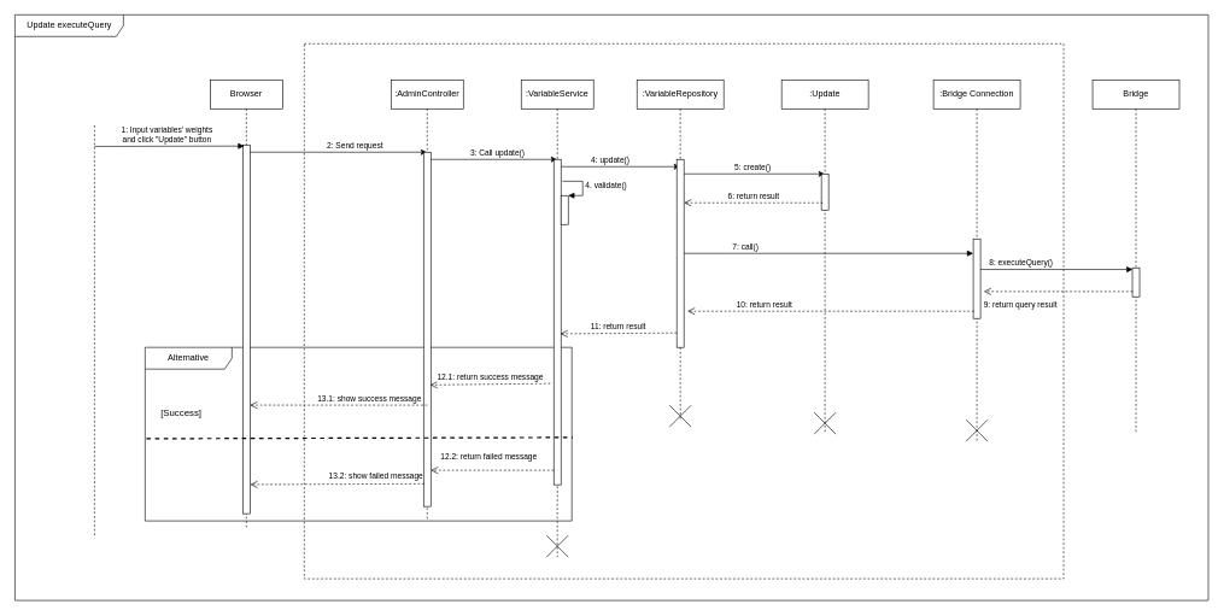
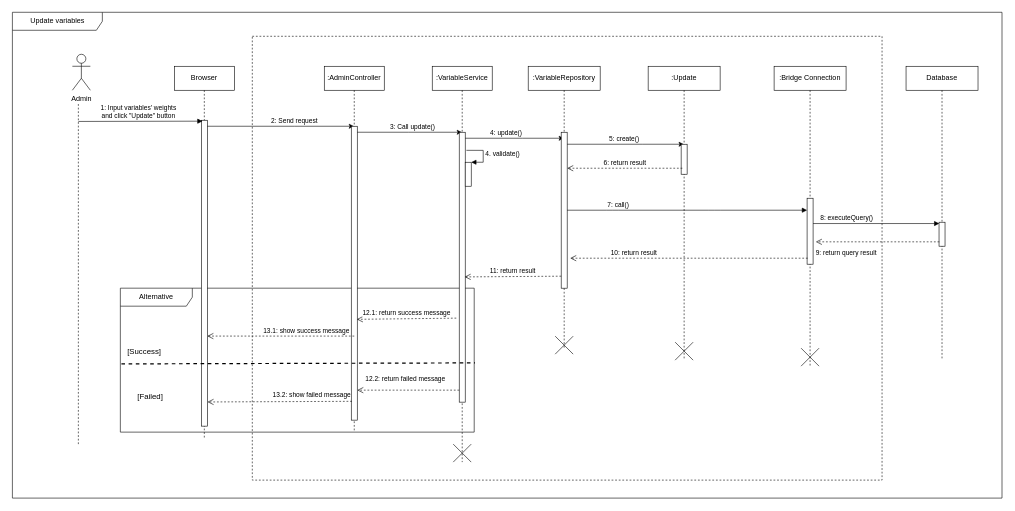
  <mxCell id="0" />
  <mxCell id="1" parent="0" />
- <mxCell id="2" value="Update executeQuery" style="shape=umlFrame;html=1;width=150" parent="1" vertex="1"><mxGeometry x="20" y="20" width="1650" height="810" as="geometry" /></mxCell>
+ <mxCell id="2" value="Update variables" style="shape=umlFrame;html=1;width=150" parent="1" vertex="1"><mxGeometry x="20" y="20" width="1650" height="810" as="geometry" /></mxCell>
  <mxCell id="3" value="" style="rounded=0;whiteSpace=wrap;html=1;shadow=0;glass=0;sketch=0;strokeWidth=1;gradientColor=none;fillColor=none;dashed=1;" parent="1" vertex="1"><mxGeometry x="420" y="60" width="1050" height="740" as="geometry" /></mxCell>
  <mxCell id="4" value="Alternative" style="shape=umlFrame;whiteSpace=wrap;html=1;width=120" parent="1" vertex="1"><mxGeometry x="200" y="480" width="590" height="240" as="geometry" /></mxCell>
  <mxCell id="5" value="" style="rounded=0;orthogonalLoop=1;jettySize=auto;html=1;" parent="1" source="7" target="12" edge="1"><mxGeometry relative="1" as="geometry"><Array as="points"><mxPoint x="490" y="210" /></Array></mxGeometry></mxCell>
  <mxCell id="6" value="2: Send request" style="edgeLabel;html=1;align=center;verticalAlign=middle;resizable=0;points=[];" parent="5" vertex="1" connectable="0"><mxGeometry x="0.185" y="1" relative="1" as="geometry"><mxPoint x="2" y="-9" as="offset" /></mxGeometry></mxCell>
  <mxCell id="7" value="Browser" style="shape=umlLifeline;perimeter=lifelinePerimeter;whiteSpace=wrap;html=1;container=1;collapsible=0;recursiveResize=0;outlineConnect=0;" parent="1" vertex="1"><mxGeometry x="290" y="110" width="100" height="620" as="geometry" /></mxCell>
  <mxCell id="8" value="" style="html=1;points=[];perimeter=orthogonalPerimeter;" parent="7" vertex="1"><mxGeometry x="45" y="90" width="10" height="510" as="geometry" /></mxCell>
  <mxCell id="9" value="1: Input variables' weights&lt;br&gt;and click &quot;Update&quot; button" style="verticalAlign=bottom;endArrow=block;entryX=0.2;entryY=0.003;entryDx=0;entryDy=0;entryPerimeter=0;align=center;html=1;labelPosition=center;verticalLabelPosition=top;width=50;jumpStyle=sharp;" parent="1" target="8" edge="1"><mxGeometry x="-0.034" width="80" relative="1" as="geometry"><mxPoint x="130" y="202" as="sourcePoint" /><mxPoint x="430" y="222" as="targetPoint" /><mxPoint as="offset" /></mxGeometry></mxCell>
  <mxCell id="10" value="" style="edgeStyle=none;rounded=0;orthogonalLoop=1;jettySize=auto;html=1;" parent="1" source="12" target="16" edge="1"><mxGeometry relative="1" as="geometry"><Array as="points"><mxPoint x="680" y="220" /></Array></mxGeometry></mxCell>
  <mxCell id="11" value="3: Call update()" style="edgeLabel;html=1;align=center;verticalAlign=middle;resizable=0;points=[];" parent="10" vertex="1" connectable="0"><mxGeometry x="-0.267" y="1" relative="1" as="geometry"><mxPoint x="31.26" y="-9" as="offset" /></mxGeometry></mxCell>
  <mxCell id="12" value=":AdminController" style="shape=umlLifeline;perimeter=lifelinePerimeter;whiteSpace=wrap;html=1;container=1;collapsible=0;recursiveResize=0;outlineConnect=0;" parent="1" vertex="1"><mxGeometry x="540" y="110" width="100" height="610" as="geometry" /></mxCell>
  <mxCell id="13" value="" style="html=1;points=[];perimeter=orthogonalPerimeter;" parent="12" vertex="1"><mxGeometry x="45" y="100" width="10" height="490" as="geometry" /></mxCell>
  <mxCell id="14" value="" style="edgeStyle=none;rounded=0;orthogonalLoop=1;jettySize=auto;html=1;" parent="1" source="16" target="23" edge="1"><mxGeometry relative="1" as="geometry"><Array as="points"><mxPoint x="870" y="230" /></Array></mxGeometry></mxCell>
  <mxCell id="15" value="4: update()" style="edgeLabel;html=1;align=center;verticalAlign=middle;resizable=0;points=[];" parent="14" vertex="1" connectable="0"><mxGeometry x="-0.147" y="1" relative="1" as="geometry"><mxPoint y="-9" as="offset" /></mxGeometry></mxCell>
  <mxCell id="16" value=":VariableService" style="shape=umlLifeline;perimeter=lifelinePerimeter;whiteSpace=wrap;html=1;container=1;collapsible=0;recursiveResize=0;outlineConnect=0;" parent="1" vertex="1"><mxGeometry x="720" y="110" width="100" height="660" as="geometry" /></mxCell>
  <mxCell id="17" value="" style="html=1;points=[];perimeter=orthogonalPerimeter;" parent="16" vertex="1"><mxGeometry x="45" y="110" width="10" height="450" as="geometry" /></mxCell>
  <mxCell id="18" value="" style="shape=umlDestroy;whiteSpace=wrap;html=1;strokeWidth=1;rounded=0;shadow=0;glass=0;sketch=0;fillColor=#ffffff;gradientColor=none;" parent="16" vertex="1"><mxGeometry x="35" y="630" width="30" height="30" as="geometry" /></mxCell>
  <mxCell id="19" value="" style="html=1;points=[];perimeter=orthogonalPerimeter;" vertex="1" parent="16"><mxGeometry x="55" y="160" width="10" height="40" as="geometry" /></mxCell>
  <mxCell id="20" value="4. validate()" style="edgeStyle=orthogonalEdgeStyle;html=1;align=left;spacingLeft=2;endArrow=block;rounded=0;entryX=1;entryY=0;exitX=1.2;exitY=0.067;exitDx=0;exitDy=0;exitPerimeter=0;" edge="1" target="19" parent="16" source="17"><mxGeometry relative="1" as="geometry"><mxPoint x="60" y="140" as="sourcePoint" /><Array as="points"><mxPoint x="85" y="140" /><mxPoint x="85" y="160" /></Array></mxGeometry></mxCell>
  <mxCell id="21" value="" style="edgeStyle=none;rounded=0;orthogonalLoop=1;jettySize=auto;html=1;" parent="1" source="23" target="25" edge="1"><mxGeometry relative="1" as="geometry"><Array as="points"><mxPoint x="1070" y="240" /></Array></mxGeometry></mxCell>
  <mxCell id="22" value="5: create()" style="edgeLabel;html=1;align=center;verticalAlign=middle;resizable=0;points=[];" parent="21" vertex="1" connectable="0"><mxGeometry x="0.002" y="3" relative="1" as="geometry"><mxPoint y="-7" as="offset" /></mxGeometry></mxCell>
  <mxCell id="23" value=":VariableRepository" style="shape=umlLifeline;perimeter=lifelinePerimeter;whiteSpace=wrap;html=1;container=1;collapsible=0;recursiveResize=0;outlineConnect=0;" parent="1" vertex="1"><mxGeometry x="880" y="110" width="120" height="470" as="geometry" /></mxCell>
  <mxCell id="24" value="" style="html=1;points=[];perimeter=orthogonalPerimeter;" parent="23" vertex="1"><mxGeometry x="55" y="110" width="10" height="260" as="geometry" /></mxCell>
  <mxCell id="25" value=":Update" style="shape=umlLifeline;perimeter=lifelinePerimeter;whiteSpace=wrap;html=1;container=1;collapsible=0;recursiveResize=0;outlineConnect=0;" parent="1" vertex="1"><mxGeometry x="1080" y="110" width="120" height="490" as="geometry" /></mxCell>
  <mxCell id="26" value="" style="html=1;points=[];perimeter=orthogonalPerimeter;" parent="25" vertex="1"><mxGeometry x="55" y="130" width="10" height="50" as="geometry" /></mxCell>
  <mxCell id="27" value="" style="shape=umlDestroy;whiteSpace=wrap;html=1;strokeWidth=1;rounded=0;shadow=0;glass=0;sketch=0;fillColor=#ffffff;gradientColor=none;" parent="25" vertex="1"><mxGeometry x="45" y="460" width="30" height="30" as="geometry" /></mxCell>
  <mxCell id="28" value="6: return result" style="html=1;verticalAlign=bottom;endArrow=open;dashed=1;endSize=8;exitX=0.2;exitY=0.8;exitDx=0;exitDy=0;exitPerimeter=0;" parent="1" source="26" target="24" edge="1"><mxGeometry relative="1" as="geometry"><mxPoint x="1040" y="260" as="sourcePoint" /><mxPoint x="960" y="260" as="targetPoint" /><Array as="points"><mxPoint x="1050" y="280" /></Array></mxGeometry></mxCell>
  <mxCell id="29" value=":Bridge Connection" style="shape=umlLifeline;perimeter=lifelinePerimeter;whiteSpace=wrap;html=1;container=1;collapsible=0;recursiveResize=0;outlineConnect=0;" parent="1" vertex="1"><mxGeometry x="1290" y="110" width="120" height="500" as="geometry" /></mxCell>
  <mxCell id="30" value="" style="html=1;points=[];perimeter=orthogonalPerimeter;" parent="29" vertex="1"><mxGeometry x="55" y="220" width="10" height="110" as="geometry" /></mxCell>
  <mxCell id="31" value="" style="shape=umlDestroy;whiteSpace=wrap;html=1;strokeWidth=1;rounded=0;shadow=0;glass=0;sketch=0;fillColor=#ffffff;gradientColor=none;" parent="29" vertex="1"><mxGeometry x="45" y="470" width="30" height="30" as="geometry" /></mxCell>
  <mxCell id="32" value="7: call()" style="html=1;verticalAlign=bottom;endArrow=block;" parent="1" source="24" target="30" edge="1"><mxGeometry x="-0.575" width="80" relative="1" as="geometry"><mxPoint x="1010" y="370" as="sourcePoint" /><mxPoint x="1090" y="370" as="targetPoint" /><Array as="points"><mxPoint x="1020" y="350" /><mxPoint x="1190" y="350" /></Array><mxPoint as="offset" /></mxGeometry></mxCell>
- <mxCell id="33" value="Bridge" style="shape=umlLifeline;perimeter=lifelinePerimeter;whiteSpace=wrap;html=1;container=1;collapsible=0;recursiveResize=0;outlineConnect=0;" parent="1" vertex="1"><mxGeometry x="1510" y="110" width="120" height="490" as="geometry" /></mxCell>
+ <mxCell id="33" value="Database" style="shape=umlLifeline;perimeter=lifelinePerimeter;whiteSpace=wrap;html=1;container=1;collapsible=0;recursiveResize=0;outlineConnect=0;" parent="1" vertex="1"><mxGeometry x="1510" y="110" width="120" height="490" as="geometry" /></mxCell>
  <mxCell id="34" value="" style="html=1;points=[];perimeter=orthogonalPerimeter;" parent="33" vertex="1"><mxGeometry x="55" y="260" width="10" height="40" as="geometry" /></mxCell>
  <mxCell id="35" value="8: executeQuery()" style="html=1;verticalAlign=bottom;endArrow=block;entryX=0.047;entryY=0.055;entryDx=0;entryDy=0;entryPerimeter=0;" parent="1" source="30" target="34" edge="1"><mxGeometry x="-0.477" width="80" relative="1" as="geometry"><mxPoint x="1280" y="320" as="sourcePoint" /><mxPoint x="1360" y="320" as="targetPoint" /><mxPoint x="1" as="offset" /></mxGeometry></mxCell>
  <mxCell id="36" value="9: return query result" style="html=1;verticalAlign=bottom;endArrow=open;dashed=1;endSize=8;entryX=1.459;entryY=0.661;entryDx=0;entryDy=0;entryPerimeter=0;exitX=0.047;exitY=0.818;exitDx=0;exitDy=0;exitPerimeter=0;" parent="1" source="34" target="30" edge="1"><mxGeometry x="0.51" y="27" relative="1" as="geometry"><mxPoint x="1540" y="416" as="sourcePoint" /><mxPoint x="1300" y="320" as="targetPoint" /><mxPoint as="offset" /></mxGeometry></mxCell>
  <mxCell id="37" value="10: return result" style="html=1;verticalAlign=bottom;endArrow=open;dashed=1;endSize=8;exitX=0.1;exitY=0.909;exitDx=0;exitDy=0;exitPerimeter=0;" parent="1" source="30" edge="1"><mxGeometry x="0.463" relative="1" as="geometry"><mxPoint x="1200" y="390" as="sourcePoint" /><mxPoint x="950" y="430" as="targetPoint" /><Array as="points" /><mxPoint as="offset" /></mxGeometry></mxCell>
  <mxCell id="38" value="11: return result" style="html=1;verticalAlign=bottom;endArrow=open;dashed=1;endSize=8;entryX=0.9;entryY=0.536;entryDx=0;entryDy=0;entryPerimeter=0;" parent="1" target="17" edge="1"><mxGeometry relative="1" as="geometry"><mxPoint x="935" y="460" as="sourcePoint" /><mxPoint x="780" y="463" as="targetPoint" /></mxGeometry></mxCell>
  <mxCell id="39" value="" style="endArrow=none;dashed=1;html=1;entryX=1.002;entryY=0.519;entryDx=0;entryDy=0;entryPerimeter=0;strokeWidth=2;exitX=0.003;exitY=0.526;exitDx=0;exitDy=0;exitPerimeter=0;" parent="1" source="4" edge="1"><mxGeometry width="50" height="50" relative="1" as="geometry"><mxPoint x="258" y="605" as="sourcePoint" /><mxPoint x="791.3" y="604.56" as="targetPoint" /></mxGeometry></mxCell>
  <mxCell id="40" value="12.1: return success message" style="html=1;verticalAlign=bottom;endArrow=open;dashed=1;endSize=8;strokeWidth=1;exitX=0.954;exitY=0.208;exitDx=0;exitDy=0;exitPerimeter=0;entryX=0.929;entryY=0.657;entryDx=0;entryDy=0;entryPerimeter=0;" parent="1" target="13" edge="1"><mxGeometry relative="1" as="geometry"><mxPoint x="760.1" y="529.92" as="sourcePoint" /><mxPoint x="530" y="600" as="targetPoint" /><Array as="points" /></mxGeometry></mxCell>
  <mxCell id="41" value="12.2: return failed message" style="html=1;verticalAlign=bottom;endArrow=open;dashed=1;endSize=8;strokeWidth=1;" parent="1" source="17" target="13" edge="1"><mxGeometry x="0.056" y="-10" relative="1" as="geometry"><mxPoint x="770.1" y="539.92" as="sourcePoint" /><mxPoint x="594.29" y="541.93" as="targetPoint" /><Array as="points"><mxPoint x="660" y="650" /></Array><mxPoint as="offset" /></mxGeometry></mxCell>
  <mxCell id="42" value="13.1: show success message" style="html=1;verticalAlign=bottom;endArrow=open;dashed=1;endSize=8;strokeWidth=1;exitX=0.5;exitY=0.714;exitDx=0;exitDy=0;exitPerimeter=0;" parent="1" source="13" target="8" edge="1"><mxGeometry x="-0.347" relative="1" as="geometry"><mxPoint x="490" y="540" as="sourcePoint" /><mxPoint x="410" y="540" as="targetPoint" /><mxPoint as="offset" /></mxGeometry></mxCell>
  <mxCell id="43" value="13.2: show failed message" style="html=1;verticalAlign=bottom;endArrow=open;dashed=1;endSize=8;strokeWidth=1;exitX=0.106;exitY=0.936;exitDx=0;exitDy=0;exitPerimeter=0;entryX=1.033;entryY=0.921;entryDx=0;entryDy=0;entryPerimeter=0;" parent="1" source="13" target="8" edge="1"><mxGeometry x="-0.444" y="-2" relative="1" as="geometry"><mxPoint x="490" y="540" as="sourcePoint" /><mxPoint x="348" y="666" as="targetPoint" /><mxPoint as="offset" /></mxGeometry></mxCell>
  <mxCell id="44" value="" style="shape=umlDestroy;whiteSpace=wrap;html=1;strokeWidth=1;rounded=0;shadow=0;glass=0;sketch=0;fillColor=#ffffff;gradientColor=none;" parent="1" vertex="1"><mxGeometry x="925" y="560" width="30" height="30" as="geometry" /></mxCell>
- <mxCell id="45" value="&lt;font style=&quot;font-size: 13px&quot;&gt;[&lt;font style=&quot;font-size: 13px&quot;&gt;Success&lt;/font&gt;]&lt;/font&gt;" style="text;html=1;strokeColor=none;fillColor=none;align=center;verticalAlign=middle;whiteSpace=wrap;rounded=0;shadow=0;glass=0;dashed=1;sketch=0;" parent="1" vertex="1"><mxGeometry x="230" y="560" width="40" height="20" as="geometry" /></mxCell>
+ <mxCell id="45" value="&lt;font style=&quot;font-size: 13px&quot;&gt;[&lt;font style=&quot;font-size: 13px&quot;&gt;Success&lt;/font&gt;]&lt;/font&gt;" style="text;html=1;strokeColor=none;fillColor=none;align=center;verticalAlign=middle;whiteSpace=wrap;rounded=0;shadow=0;glass=0;dashed=1;sketch=0;" parent="1" vertex="1"><mxGeometry x="220" y="575" width="40" height="20" as="geometry" /></mxCell>
+ <mxCell id="46" value="&lt;font style=&quot;font-size: 13px&quot;&gt;[Failed]&lt;/font&gt;" style="text;html=1;strokeColor=none;fillColor=none;align=center;verticalAlign=middle;whiteSpace=wrap;rounded=0;shadow=0;glass=0;dashed=1;sketch=0;" parent="1" vertex="1"><mxGeometry x="230" y="650" width="40" height="20" as="geometry" /></mxCell>
  <mxCell id="47" value="" style="endArrow=none;dashed=1;html=1;strokeWidth=1;align=center;" parent="1" edge="1"><mxGeometry width="50" height="50" relative="1" as="geometry"><mxPoint x="130" y="740" as="sourcePoint" /><mxPoint x="130" y="170" as="targetPoint" /></mxGeometry></mxCell>
+ <mxCell id="48" value="Admin" style="shape=umlActor;verticalLabelPosition=bottom;verticalAlign=top;html=1;outlineConnect=0;rounded=0;shadow=0;glass=0;sketch=0;strokeWidth=1;fillColor=none;gradientColor=none;" parent="1" vertex="1"><mxGeometry x="120" y="90" width="30" height="60" as="geometry" /></mxCell>
